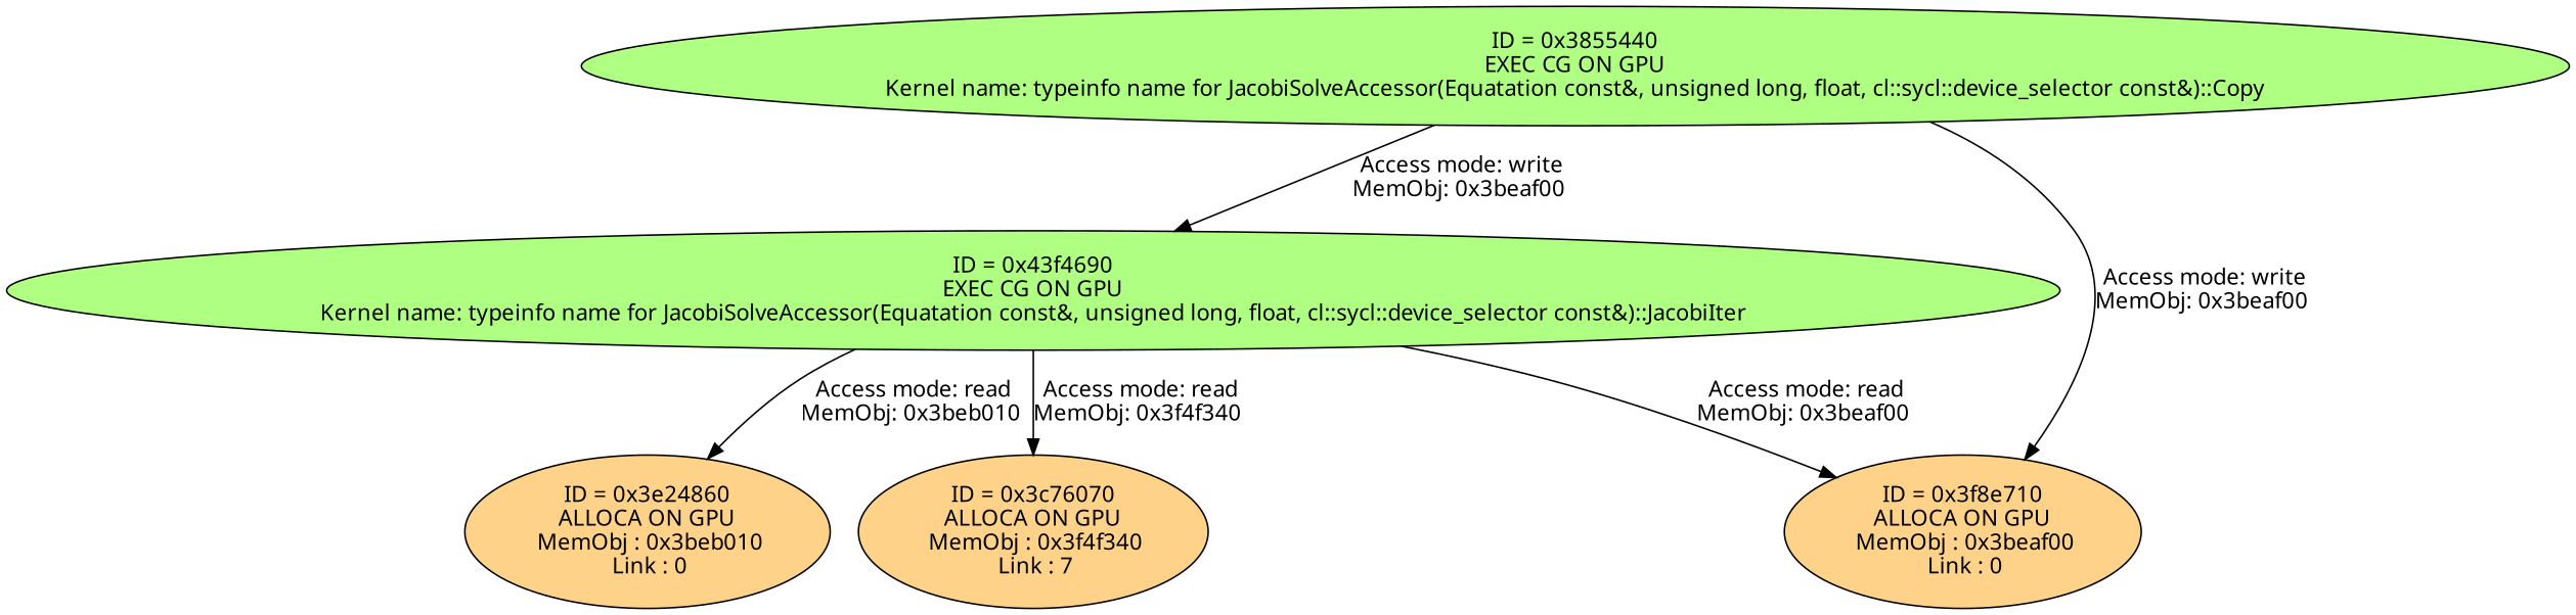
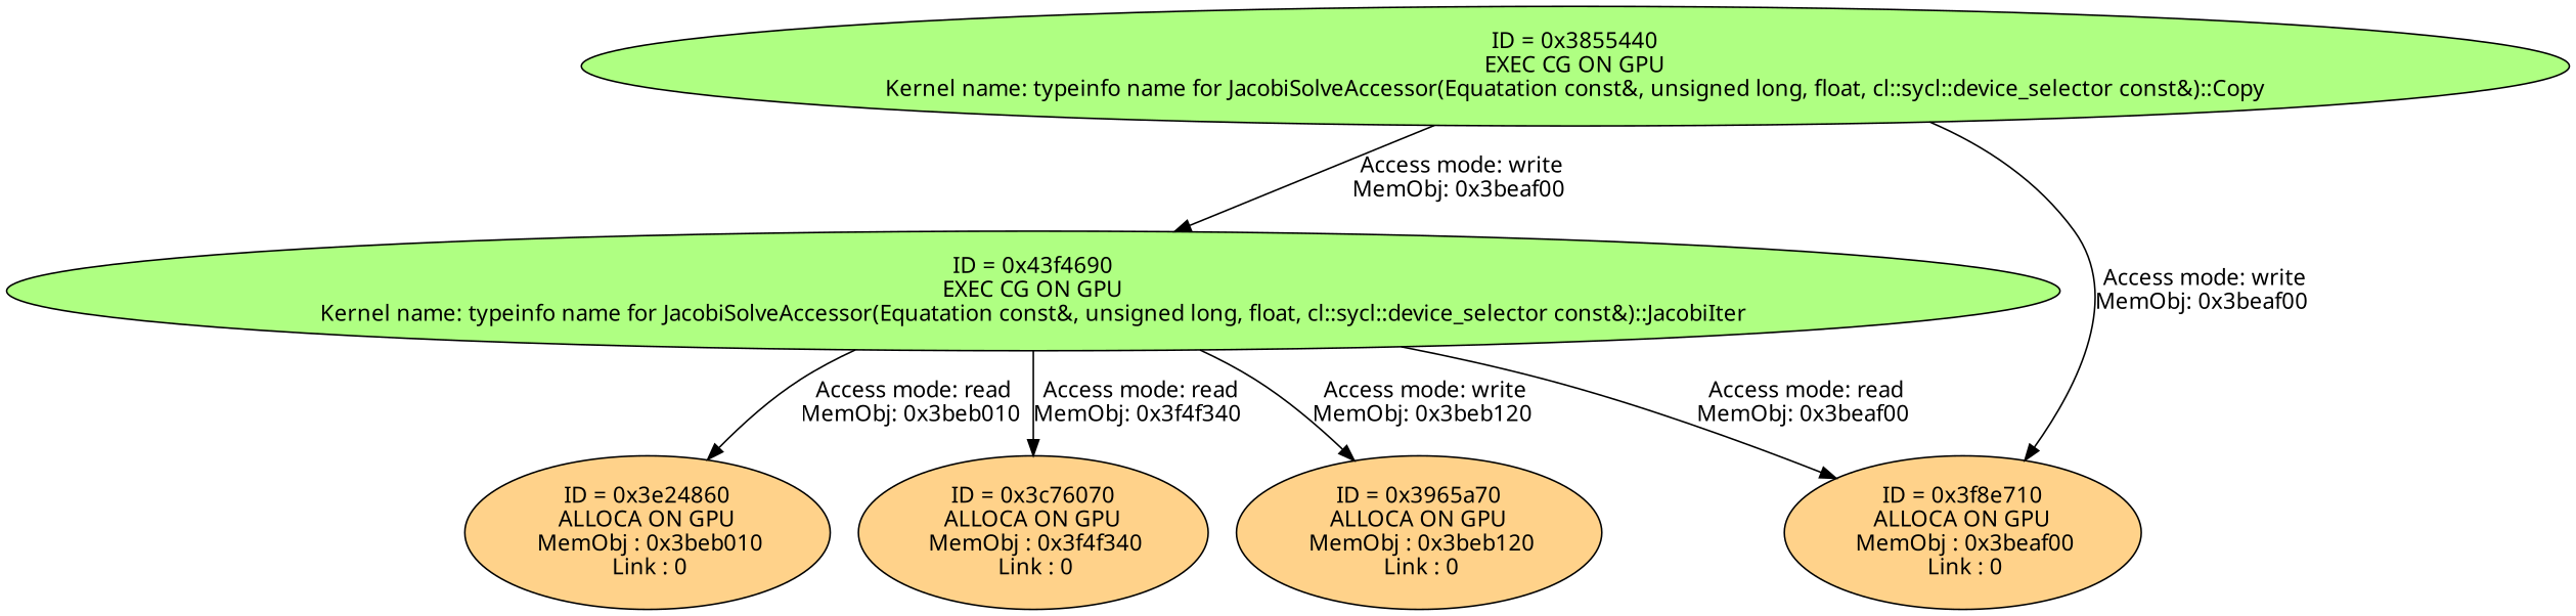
  strict digraph {
    fontname="Noto Sans"
    node [fillcolor="#FFD28A" fontname="Noto Sans" style=filled]
    edge [fontname="Noto Sans"]
    n1 [fillcolor="#AFFF82" label="ID = 0x43f4690\nEXEC CG ON GPU\nKernel name: typeinfo name for JacobiSolveAccessor(Equatation const&, unsigned long, float, cl::sycl::device_selector const&)::JacobiIter\n"]
    n2 [label="ID = 0x3f8e710\nALLOCA ON GPU\n MemObj : 0x3beaf00\n Link : 0\n"]
    n3 [label="ID = 0x3e24860\nALLOCA ON GPU\n MemObj : 0x3beb010\n Link : 0\n"]
-   n4 [label="ID = 0x3c76070\nALLOCA ON GPU\n MemObj : 0x3f4f340\n Link : 7\n"]
+   n4 [label="ID = 0x3c76070\nALLOCA ON GPU\n MemObj : 0x3f4f340\n Link : 0\n"]
+   n5 [label="ID = 0x3965a70\nALLOCA ON GPU\n MemObj : 0x3beb120\n Link : 0\n"]
    n6 [fillcolor="#AFFF82" label="ID = 0x3855440\nEXEC CG ON GPU\nKernel name: typeinfo name for JacobiSolveAccessor(Equatation const&, unsigned long, float, cl::sycl::device_selector const&)::Copy\n"]
    n1 -> n2 [label="Access mode: read\nMemObj: 0x3beaf00 "]
    n1 -> n3 [label="Access mode: read\nMemObj: 0x3beb010 "]
    n1 -> n4 [label="Access mode: read\nMemObj: 0x3f4f340 "]
+   n1 -> n5 [label="Access mode: write\nMemObj: 0x3beb120 "]
    n6 -> n1 [label="Access mode: write\nMemObj: 0x3beaf00 "]
    n6 -> n2 [label="Access mode: write\nMemObj: 0x3beaf00 "]
  }
